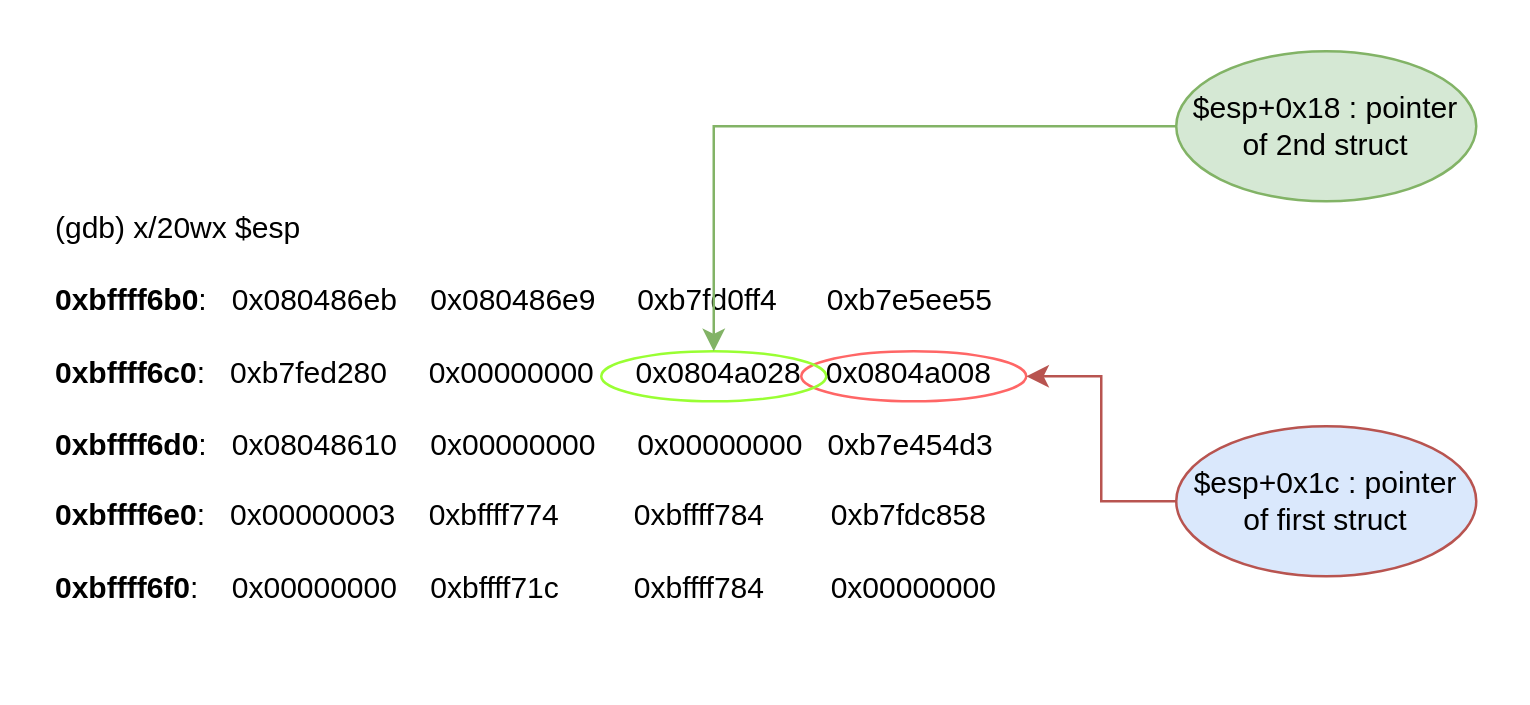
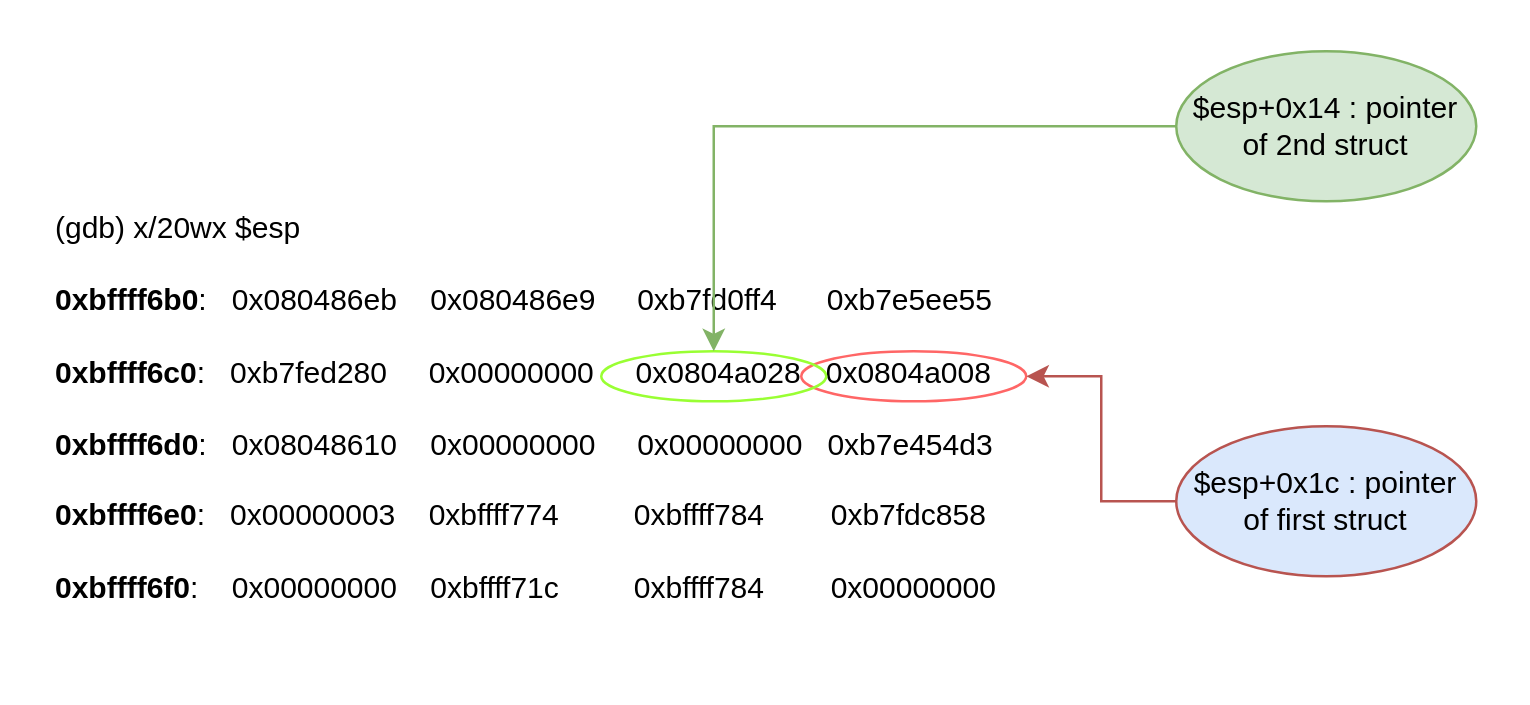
  <mxCell id="0" />
  <mxCell id="1" parent="0" />
  <mxCell id="2" value="&lt;div&gt;(gdb) x/20wx $esp&lt;/div&gt;&lt;div&gt;&lt;br&gt;&lt;/div&gt;&lt;div&gt;&lt;b&gt;0xbffff6b0&lt;/b&gt;:&lt;span&gt;&amp;nbsp; &amp;nbsp;&lt;/span&gt;0x080486eb&lt;span&gt;&amp;nbsp; &amp;nbsp;&amp;nbsp;&lt;/span&gt;0x080486e9&lt;span&gt;&amp;nbsp; &amp;nbsp; &amp;nbsp;&lt;/span&gt;0xb7fd0ff4&lt;span&gt;&amp;nbsp; &amp;nbsp; &amp;nbsp;&amp;nbsp;&lt;/span&gt;0xb7e5ee55&lt;/div&gt;&lt;div&gt;&lt;br&gt;&lt;/div&gt;&lt;div&gt;&lt;b&gt;0xbffff6c0&lt;/b&gt;:&lt;span&gt;&amp;nbsp; &amp;nbsp;&lt;/span&gt;0xb7fed280&lt;span&gt;&amp;nbsp; &amp;nbsp; &amp;nbsp;&lt;/span&gt;0x00000000&lt;span&gt;&amp;nbsp; &amp;nbsp; &amp;nbsp;&lt;/span&gt;0x0804a028&lt;span&gt;&amp;nbsp; &amp;nbsp;&lt;/span&gt;0x0804a008&lt;/div&gt;&lt;div&gt;&lt;br&gt;&lt;/div&gt;&lt;div&gt;&lt;b&gt;0xbffff6d0&lt;/b&gt;:&lt;span&gt;&amp;nbsp; &amp;nbsp;&lt;/span&gt;0x08048610&lt;span&gt;&amp;nbsp; &amp;nbsp;&amp;nbsp;&lt;/span&gt;0x00000000&lt;span&gt;&amp;nbsp; &amp;nbsp; &amp;nbsp;&lt;/span&gt;0x00000000&lt;span&gt;&amp;nbsp; &amp;nbsp;&lt;/span&gt;0xb7e454d3&lt;/div&gt;&lt;div&gt;&lt;br&gt;&lt;/div&gt;&lt;div&gt;&lt;b&gt;0xbffff6e0&lt;/b&gt;:&lt;span&gt;&amp;nbsp; &amp;nbsp;&lt;/span&gt;0x00000003&lt;span&gt;&amp;nbsp; &amp;nbsp;&amp;nbsp;&lt;/span&gt;0xbffff774&lt;span&gt;&amp;nbsp; &amp;nbsp; &amp;nbsp; &amp;nbsp; &amp;nbsp;&lt;/span&gt;0xbffff784&lt;span&gt;&amp;nbsp; &amp;nbsp; &amp;nbsp; &amp;nbsp;&amp;nbsp;&lt;/span&gt;0xb7fdc858&lt;/div&gt;&lt;div&gt;&lt;br&gt;&lt;/div&gt;&lt;div&gt;&lt;b&gt;0xbffff6f0&lt;/b&gt;:&lt;span&gt;&amp;nbsp; &amp;nbsp;&amp;nbsp;&lt;/span&gt;0x00000000&lt;span&gt;&amp;nbsp; &amp;nbsp;&amp;nbsp;&lt;/span&gt;0xbffff71c&lt;span&gt;&amp;nbsp; &amp;nbsp; &amp;nbsp; &amp;nbsp; &amp;nbsp;&lt;/span&gt;0xbffff784&lt;span&gt;&amp;nbsp; &amp;nbsp; &amp;nbsp; &amp;nbsp;&amp;nbsp;&lt;/span&gt;0x00000000&lt;/div&gt;" style="text;html=1;strokeColor=none;fillColor=none;align=left;verticalAlign=middle;whiteSpace=wrap;rounded=0;" vertex="1" parent="1"><mxGeometry x="20" y="65" width="520" height="195" as="geometry" /></mxCell>
  <mxCell id="3" value="" style="ellipse;whiteSpace=wrap;html=1;align=left;fillColor=none;strokeColor=#FF6666;" vertex="1" parent="1"><mxGeometry x="320" y="140" width="90" height="20" as="geometry" /></mxCell>
  <mxCell id="4" value="" style="ellipse;whiteSpace=wrap;html=1;align=left;fillColor=none;strokeColor=#99FF33;" vertex="1" parent="1"><mxGeometry x="240" y="140" width="90" height="20" as="geometry" /></mxCell>
  <mxCell id="5" style="edgeStyle=orthogonalEdgeStyle;rounded=0;orthogonalLoop=1;jettySize=auto;html=1;entryX=1;entryY=0.5;entryDx=0;entryDy=0;fillColor=#f8cecc;strokeColor=#b85450;" edge="1" parent="1" source="6" target="3"><mxGeometry relative="1" as="geometry" /></mxCell>
  <mxCell id="6" value="$esp+0x1c : pointer of first struct" style="ellipse;whiteSpace=wrap;html=1;strokeColor=#b85450;fillColor=#dae8fc;align=center;" vertex="1" parent="1"><mxGeometry x="470" y="170" width="120" height="60" as="geometry" /></mxCell>
  <mxCell id="7" style="edgeStyle=orthogonalEdgeStyle;rounded=0;orthogonalLoop=1;jettySize=auto;html=1;fillColor=#d5e8d4;strokeColor=#82b366;" edge="1" parent="1" source="8" target="4"><mxGeometry relative="1" as="geometry" /></mxCell>
- <mxCell id="8" value="$esp+0x18 : pointer of 2nd struct" style="ellipse;whiteSpace=wrap;html=1;strokeColor=#82b366;fillColor=#d5e8d4;align=center;" vertex="1" parent="1"><mxGeometry x="470" y="20" width="120" height="60" as="geometry" /></mxCell>
+ <mxCell id="8" value="$esp+0x14 : pointer of 2nd struct" style="ellipse;whiteSpace=wrap;html=1;strokeColor=#82b366;fillColor=#d5e8d4;align=center;" vertex="1" parent="1"><mxGeometry x="470" y="20" width="120" height="60" as="geometry" /></mxCell>
